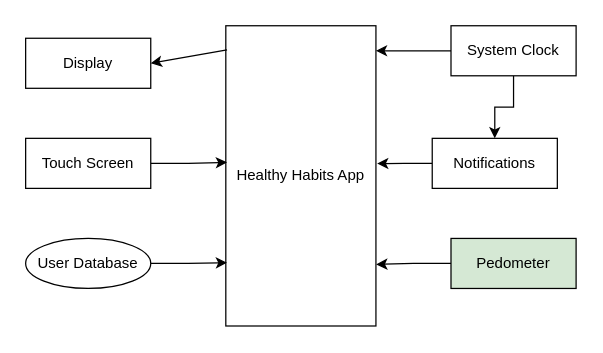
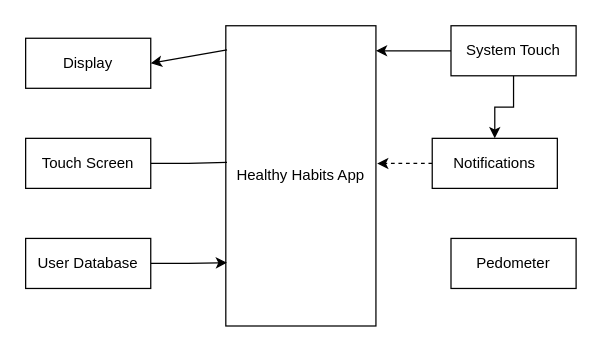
  <mxCell id="0" />
  <mxCell id="1" parent="0" />
  <mxCell id="2" value="Healthy Habits App" style="rounded=0;whiteSpace=wrap;html=1;" vertex="1" parent="1"><mxGeometry x="180" y="20" width="120" height="240" as="geometry" /></mxCell>
  <mxCell id="3" value="Display" style="rounded=0;whiteSpace=wrap;html=1;" vertex="1" parent="1"><mxGeometry x="20" y="30" width="100" height="40" as="geometry" /></mxCell>
- <mxCell id="4" style="edgeStyle=orthogonalEdgeStyle;rounded=0;orthogonalLoop=1;jettySize=auto;html=1;exitX=0;exitY=0.5;exitDx=0;exitDy=0;entryX=1.008;entryY=0.459;entryDx=0;entryDy=0;entryPerimeter=0;" edge="1" parent="1" source="5" target="2"><mxGeometry relative="1" as="geometry"><mxPoint x="300" y="120" as="targetPoint" /></mxGeometry></mxCell>
+ <mxCell id="4" style="edgeStyle=orthogonalEdgeStyle;rounded=0;orthogonalLoop=1;jettySize=auto;html=1;exitX=0;exitY=0.5;exitDx=0;exitDy=0;entryX=1.008;entryY=0.459;entryDx=0;entryDy=0;entryPerimeter=0;dashed=1;" edge="1" parent="1" source="5" target="2"><mxGeometry relative="1" as="geometry"><mxPoint x="300" y="120" as="targetPoint" /></mxGeometry></mxCell>
  <mxCell id="5" value="Notifications" style="rounded=0;whiteSpace=wrap;html=1;" vertex="1" parent="1"><mxGeometry x="345" y="110" width="100" height="40" as="geometry" /></mxCell>
  <mxCell id="6" style="edgeStyle=orthogonalEdgeStyle;rounded=0;orthogonalLoop=1;jettySize=auto;html=1;exitX=0.5;exitY=1;exitDx=0;exitDy=0;entryX=0.5;entryY=0;entryDx=0;entryDy=0;" edge="1" parent="1" source="7" target="5"><mxGeometry relative="1" as="geometry" /></mxCell>
- <mxCell id="7" value="System Clock" style="rounded=0;whiteSpace=wrap;html=1;" vertex="1" parent="1"><mxGeometry x="360" y="20" width="100" height="40" as="geometry" /></mxCell>
+ <mxCell id="7" value="System Touch" style="rounded=0;whiteSpace=wrap;html=1;" vertex="1" parent="1"><mxGeometry x="360" y="20" width="100" height="40" as="geometry" /></mxCell>
  <mxCell id="8" value="" style="endArrow=classic;html=1;rounded=0;exitX=0;exitY=0.5;exitDx=0;exitDy=0;" edge="1" parent="1" source="7"><mxGeometry width="50" height="50" relative="1" as="geometry"><mxPoint x="220" y="260" as="sourcePoint" /><mxPoint x="300" y="40" as="targetPoint" /></mxGeometry></mxCell>
- <mxCell id="9" style="edgeStyle=orthogonalEdgeStyle;rounded=0;orthogonalLoop=1;jettySize=auto;html=1;exitX=1;exitY=0.5;exitDx=0;exitDy=0;entryX=0.008;entryY=0.455;entryDx=0;entryDy=0;entryPerimeter=0;" edge="1" parent="1" source="10" target="2"><mxGeometry relative="1" as="geometry" /></mxCell>
+ <mxCell id="9" style="edgeStyle=orthogonalEdgeStyle;rounded=0;orthogonalLoop=1;jettySize=auto;html=1;exitX=1;exitY=0.5;exitDx=0;exitDy=0;entryX=0.008;entryY=0.455;entryDx=0;entryDy=0;entryPerimeter=0;endArrow=none;" edge="1" parent="1" source="10" target="2"><mxGeometry relative="1" as="geometry" /></mxCell>
  <mxCell id="10" value="Touch Screen" style="rounded=0;whiteSpace=wrap;html=1;" vertex="1" parent="1"><mxGeometry x="20" y="110" width="100" height="40" as="geometry" /></mxCell>
  <mxCell id="11" value="" style="endArrow=classic;html=1;rounded=0;exitX=0.008;exitY=0.08;exitDx=0;exitDy=0;exitPerimeter=0;entryX=1;entryY=0.5;entryDx=0;entryDy=0;" edge="1" parent="1" source="2" target="3"><mxGeometry width="50" height="50" relative="1" as="geometry"><mxPoint x="220" y="270" as="sourcePoint" /><mxPoint x="270" y="220" as="targetPoint" /></mxGeometry></mxCell>
  <mxCell id="12" style="edgeStyle=orthogonalEdgeStyle;rounded=0;orthogonalLoop=1;jettySize=auto;html=1;exitX=1;exitY=0.5;exitDx=0;exitDy=0;entryX=0.008;entryY=0.789;entryDx=0;entryDy=0;entryPerimeter=0;" edge="1" parent="1" source="13" target="2"><mxGeometry relative="1" as="geometry" /></mxCell>
- <mxCell id="13" value="User Database" style="ellipse;whiteSpace=wrap;html=1;" vertex="1" parent="1"><mxGeometry x="20" y="190" width="100" height="40" as="geometry" /></mxCell>
- <mxCell id="14" style="edgeStyle=orthogonalEdgeStyle;rounded=0;orthogonalLoop=1;jettySize=auto;html=1;exitX=0;exitY=0.5;exitDx=0;exitDy=0;entryX=1.002;entryY=0.795;entryDx=0;entryDy=0;entryPerimeter=0;" edge="1" parent="1" source="15" target="2"><mxGeometry relative="1" as="geometry" /></mxCell>
- <mxCell id="15" value="Pedometer" style="rounded=0;whiteSpace=wrap;html=1;fillColor=#d5e8d4;" vertex="1" parent="1"><mxGeometry x="360" y="190" width="100" height="40" as="geometry" /></mxCell>
+ <mxCell id="13" value="User Database" style="rounded=0;whiteSpace=wrap;html=1;" vertex="1" parent="1"><mxGeometry x="20" y="190" width="100" height="40" as="geometry" /></mxCell>
+ <mxCell id="15" value="Pedometer" style="rounded=0;whiteSpace=wrap;html=1;" vertex="1" parent="1"><mxGeometry x="360" y="190" width="100" height="40" as="geometry" /></mxCell>
